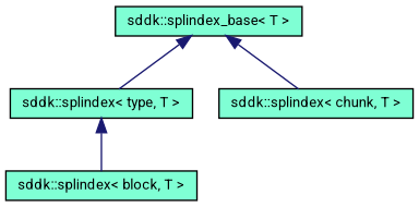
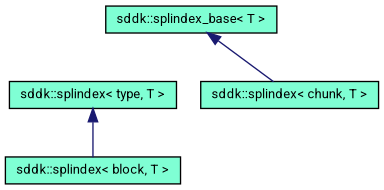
  digraph {
    fontname=Roboto
    rankdir=TB
    node [color=black fillcolor=aquamarine fontname=Roboto fontsize=10 shape=record style=filled]
    edge [color=midnightblue dir=back fontname=Roboto fontsize=10 labelfontname=Helvetica labelfontsize=10 style=solid]
    n1 [height=0.2 label="sddk::splindex_base\< T \>" width=0.4]
    n2 [height=0.2 label="sddk::splindex\< type, T \>" width=0.4]
    n3 [height=0.2 label="sddk::splindex\< chunk, T \>" width=0.4]
    n4 [height=0.2 label="sddk::splindex\< block, T \>" width=0.4]
-   n1 -> n2
    n1 -> n3
    n2 -> n4
  }
